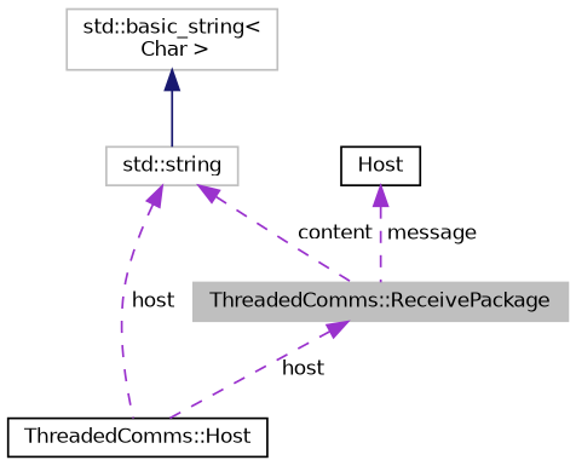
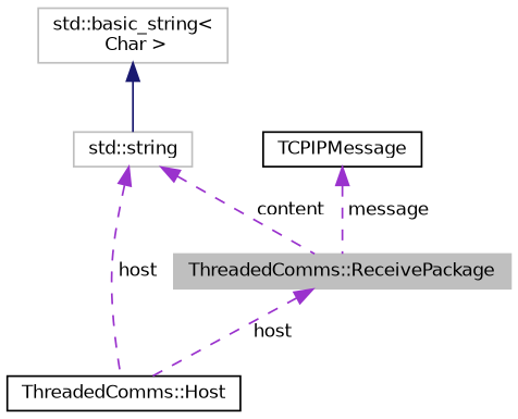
  digraph {
    node [color=grey75 fillcolor=white fontname=Helvetica fontsize=10 shape=record style=filled]
    edge [color=darkorchid3 dir=back fontname=Helvetica fontsize=10 labelfontname=Helvetica labelfontsize=10 style=dashed]
    n1 [fillcolor=grey75 fontcolor=black height=0.2 label="ThreadedComms::ReceivePackage" width=0.4]
    n2 [color=black height=0.2 label="ThreadedComms::Host" width=0.4]
    n3 [height=0.2 label="std::string" width=0.4]
    n4 [height=0.2 label="std::basic_string\<\l Char \>" width=0.4]
-   n5 [color=black height=0.2 label=Host width=0.4]
+   n5 [color=black height=0.2 label=TCPIPMessage width=0.4]
    n1 -> n2 [label=" host"]
    n3 -> n1 [label=" content"]
    n3 -> n2 [label=" host"]
    n4 -> n3 [color=midnightblue style=solid]
    n5 -> n1 [label=" message"]
  }
